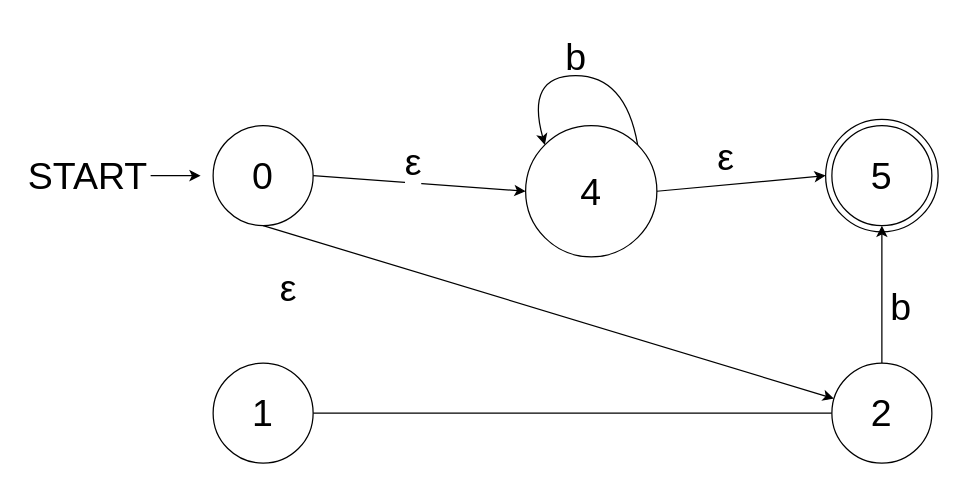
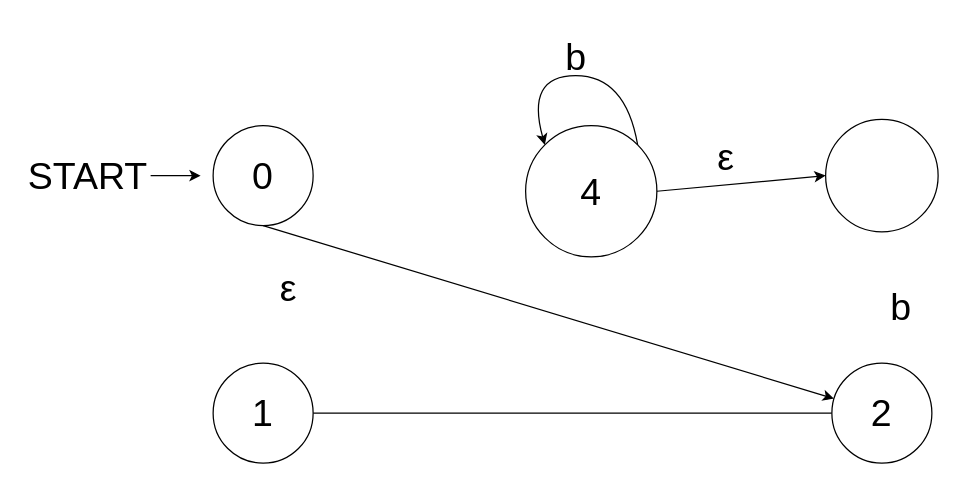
  <mxCell id="0" />
  <mxCell id="1" parent="0" />
  <mxCell id="2" value="" style="ellipse;whiteSpace=wrap;html=1;fontSize=30;" vertex="1" parent="1"><mxGeometry x="660" y="95" width="90" height="90" as="geometry" /></mxCell>
  <mxCell id="3" value="0" style="ellipse;whiteSpace=wrap;html=1;fontSize=30;" vertex="1" parent="1"><mxGeometry x="170" y="100" width="80" height="80" as="geometry" /></mxCell>
  <mxCell id="4" value="START" style="text;html=1;strokeColor=none;fillColor=none;align=center;verticalAlign=middle;whiteSpace=wrap;rounded=0;fontSize=30;" vertex="1" parent="1"><mxGeometry y="125" width="100" height="30" as="geometry" x="20" /></mxCell>
  <mxCell id="5" value="" style="endArrow=classic;html=1;rounded=0;fontSize=30;exitX=1;exitY=0.5;exitDx=0;exitDy=0;" edge="1" parent="1" source="4"><mxGeometry width="50" height="50" relative="1" as="geometry"><mxPoint x="110" y="280" as="sourcePoint" /><mxPoint x="160" y="140" as="targetPoint" /></mxGeometry></mxCell>
  <mxCell id="6" value="4" style="ellipse;whiteSpace=wrap;html=1;fontSize=30;" vertex="1" parent="1"><mxGeometry x="420" y="100" width="105" height="105" as="geometry" /></mxCell>
- <mxCell id="7" value="" style="endArrow=classic;html=1;rounded=0;fontSize=30;exitX=1;exitY=0.5;exitDx=0;exitDy=0;entryX=0;entryY=0.5;entryDx=0;entryDy=0;" edge="1" parent="1" source="3" target="6"><mxGeometry width="50" height="50" relative="1" as="geometry"><mxPoint x="260" y="250" as="sourcePoint" /><mxPoint x="310" y="200" as="targetPoint" /></mxGeometry></mxCell>
- <mxCell id="8" value="ε" style="edgeLabel;html=1;align=center;verticalAlign=middle;resizable=0;points=[];fontSize=30;" vertex="1" connectable="0" parent="7"><mxGeometry x="0.425" y="-3" relative="1" as="geometry"><mxPoint x="-41" y="-23" as="offset" /></mxGeometry></mxCell>
- <mxCell id="9" value="5" style="ellipse;whiteSpace=wrap;html=1;fontSize=30;" vertex="1" parent="1"><mxGeometry x="665" y="100" width="80" height="80" as="geometry" /></mxCell>
  <mxCell id="10" value="" style="curved=1;endArrow=classic;html=1;rounded=0;fontSize=30;entryX=0;entryY=0;entryDx=0;entryDy=0;exitX=1;exitY=0;exitDx=0;exitDy=0;" edge="1" parent="1" source="6" target="6"><mxGeometry width="50" height="50" relative="1" as="geometry"><mxPoint x="270" y="290" as="sourcePoint" /><mxPoint x="320" y="240" as="targetPoint" /><Array as="points"><mxPoint x="500" y="60" /><mxPoint x="420" y="60" /></Array></mxGeometry></mxCell>
  <mxCell id="11" value="b" style="text;html=1;align=center;verticalAlign=middle;resizable=0;points=[];autosize=1;strokeColor=none;fillColor=none;fontSize=30;" vertex="1" parent="1"><mxGeometry x="440" y="20" width="40" height="50" as="geometry" /></mxCell>
  <mxCell id="12" value="" style="endArrow=classic;html=1;rounded=0;fontSize=30;exitX=1;exitY=0.5;exitDx=0;exitDy=0;entryX=0;entryY=0.5;entryDx=0;entryDy=0;" edge="1" parent="1" source="6" target="2"><mxGeometry width="50" height="50" relative="1" as="geometry"><mxPoint x="300" y="290" as="sourcePoint" /><mxPoint x="620" y="210" as="targetPoint" /></mxGeometry></mxCell>
  <mxCell id="13" value="" style="edgeStyle=orthogonalEdgeStyle;rounded=0;orthogonalLoop=1;jettySize=auto;html=1;fontSize=30;endArrow=none;" edge="1" parent="1" source="14" target="19"><mxGeometry relative="1" as="geometry" /></mxCell>
  <mxCell id="14" value="1" style="ellipse;whiteSpace=wrap;html=1;fontSize=30;" vertex="1" parent="1"><mxGeometry x="170" y="290" width="80" height="80" as="geometry" /></mxCell>
  <mxCell id="15" value="" style="endArrow=classic;html=1;rounded=0;fontSize=30;exitX=0.5;exitY=1;exitDx=0;exitDy=0;" edge="1" parent="1" source="3" target="19"><mxGeometry width="50" height="50" relative="1" as="geometry"><mxPoint x="390" y="50" as="sourcePoint" /><mxPoint x="440" y="0" as="targetPoint" /></mxGeometry></mxCell>
  <mxCell id="16" value="ε" style="text;html=1;align=center;verticalAlign=middle;resizable=0;points=[];autosize=1;strokeColor=none;fillColor=none;fontSize=30;" vertex="1" parent="1"><mxGeometry x="210" y="205" width="40" height="50" as="geometry" /></mxCell>
  <mxCell id="17" value="ε" style="text;html=1;align=center;verticalAlign=middle;resizable=0;points=[];autosize=1;strokeColor=none;fillColor=none;fontSize=30;" vertex="1" parent="1"><mxGeometry x="560" y="100" width="40" height="50" as="geometry" /></mxCell>
- <mxCell id="18" value="" style="edgeStyle=orthogonalEdgeStyle;rounded=0;orthogonalLoop=1;jettySize=auto;html=1;fontSize=30;" edge="1" parent="1" source="19" target="9"><mxGeometry relative="1" as="geometry" /></mxCell>
  <mxCell id="19" value="2" style="ellipse;whiteSpace=wrap;html=1;fontSize=30;" vertex="1" parent="1"><mxGeometry x="665" y="290" width="80" height="80" as="geometry" /></mxCell>
  <mxCell id="20" value="b" style="text;html=1;align=center;verticalAlign=middle;resizable=0;points=[];autosize=1;strokeColor=none;fillColor=none;fontSize=30;" vertex="1" parent="1"><mxGeometry x="700" y="220" width="40" height="50" as="geometry" /></mxCell>
